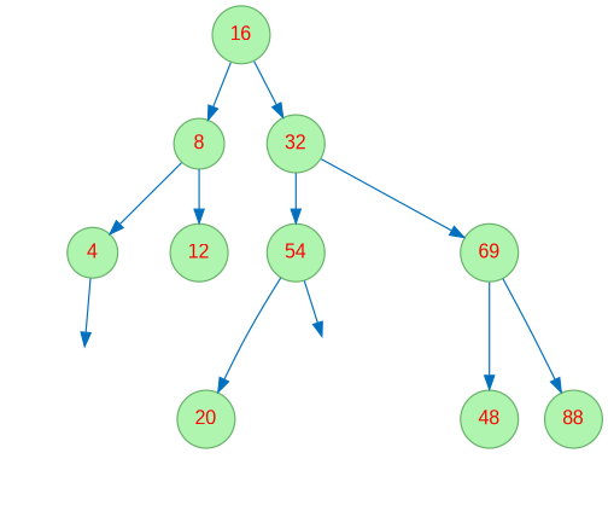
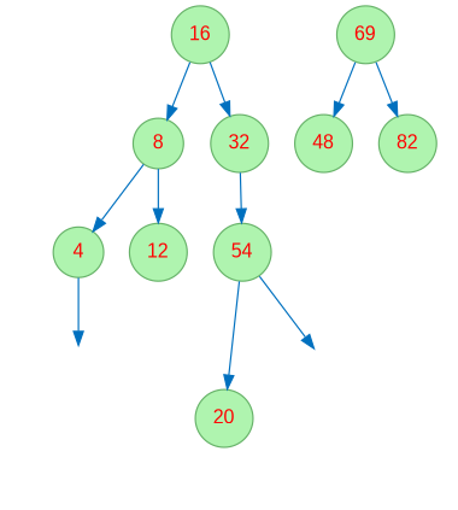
  digraph {
    node [color="#66B268" fillcolor="#AFF4AF" fontcolor=red fontname=Arial shape=circle style=filled]
    edge [color="#0070BF"]
    n1 [label=16]
    n2 [label=8]
    n3 [label=32]
    n4 [label=4]
    n5 [label=12]
    n6 [label=54]
    n7 [label=69]
    l87285178 [style=invis]
    n9 [label=20]
    l1029991479 [style=invis]
    n11 [label=48]
-   n12 [label=88]
+   n12 [label=82]
    n1 -> n2
    n1 -> n3
    n2 -> n4
    n2 -> n5
    n3 -> n6
-   n3 -> n7
    n4 -> l87285178
    n6 -> n9
    n6 -> l1029991479
    n7 -> n11
    n7 -> n12
  }
